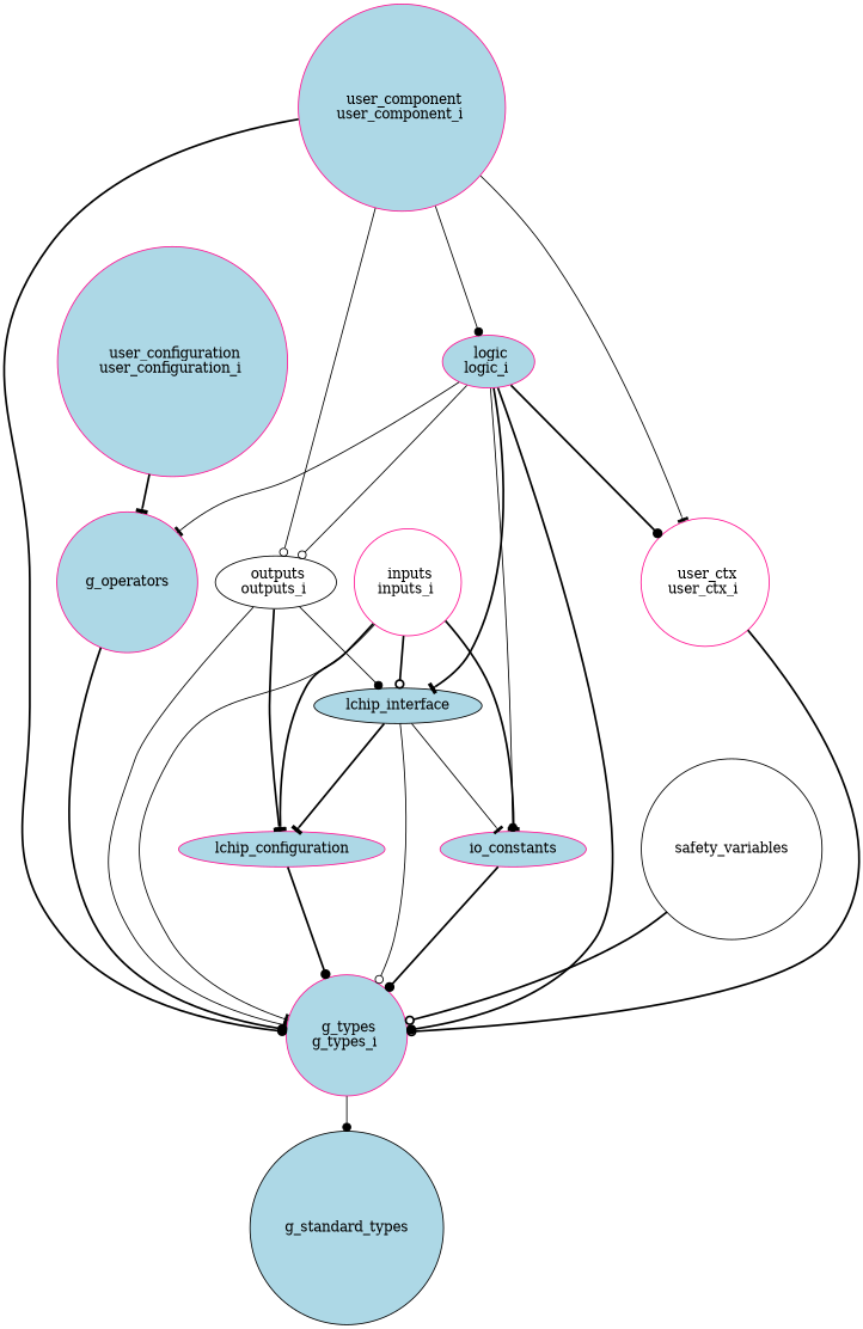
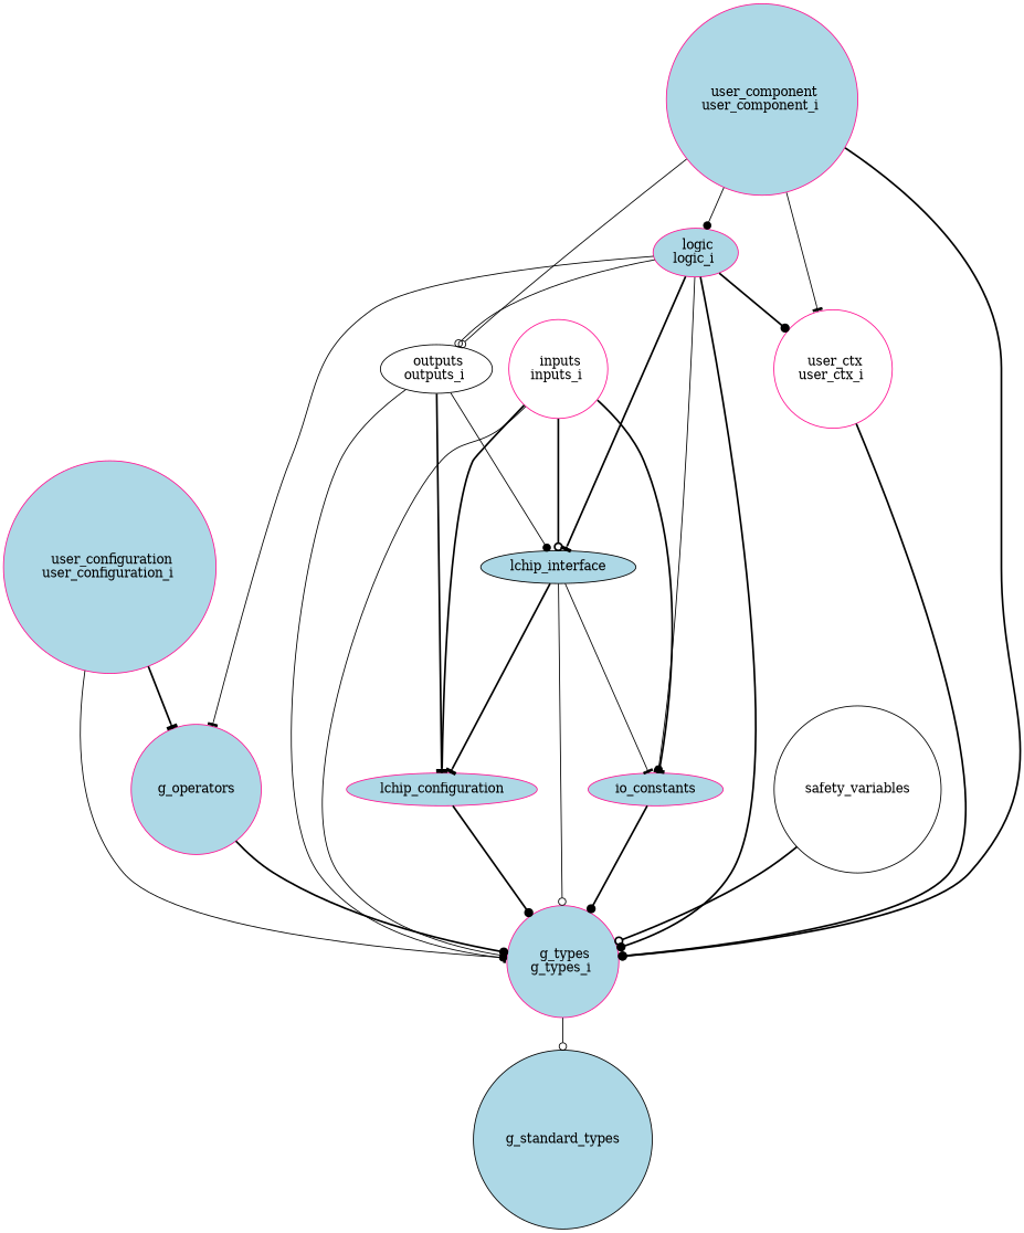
  digraph {
    node [color=deeppink fillcolor=lightblue shape=circle style=filled]
    edge [arrowhead=tee style=bold]
    n1 [label=" g_operators "]
    n2 [label=" g_types\ng_types_i "]
    n3 [color=black label=" g_standard_types "]
    n4 [fillcolor=white label=" inputs\ninputs_i "]
    n5 [label=" io_constants " shape=ellipse]
    n6 [label=" lchip_configuration " shape=ellipse]
    n7 [color=black label=" lchip_interface " shape=ellipse]
    n8 [label=" logic\nlogic_i " shape=ellipse]
    n9 [fillcolor=white label=" user_ctx\nuser_ctx_i "]
    n10 [color=black fillcolor=white label=" outputs\noutputs_i " shape=ellipse]
    n11 [color=black fillcolor=white label=" safety_variables "]
    n12 [label=" user_component\nuser_component_i "]
    n13 [label=" user_configuration\nuser_configuration_i "]
    n1 -> n2 [arrowhead=dot]
-   n2 -> n3 [arrowhead=dot style=solid]
+   n2 -> n3 [arrowhead=odot style=solid]
    n4 -> n2 [style=solid]
    n4 -> n5
    n4 -> n6
    n4 -> n7 [arrowhead=odot]
    n5 -> n2 [arrowhead=dot]
    n6 -> n2 [arrowhead=dot]
    n7 -> n2 [arrowhead=odot style=solid]
    n7 -> n5 [style=solid]
    n7 -> n6
    n8 -> n1 [style=solid]
    n8 -> n2 [arrowhead=dot]
    n8 -> n5 [arrowhead=dot style=solid]
    n8 -> n7
    n8 -> n9 [arrowhead=dot]
    n8 -> n10 [arrowhead=odot style=solid]
    n9 -> n2 [arrowhead=odot]
    n10 -> n2 [style=solid]
    n10 -> n6
    n10 -> n7 [arrowhead=dot style=solid]
    n11 -> n2 [arrowhead=odot]
    n12 -> n2 [arrowhead=dot]
    n12 -> n8 [arrowhead=dot style=solid]
    n12 -> n9 [style=solid]
    n12 -> n10 [arrowhead=odot style=solid]
    n13 -> n1
+   n13 -> n2 [arrowhead=dot style=solid]
  }
